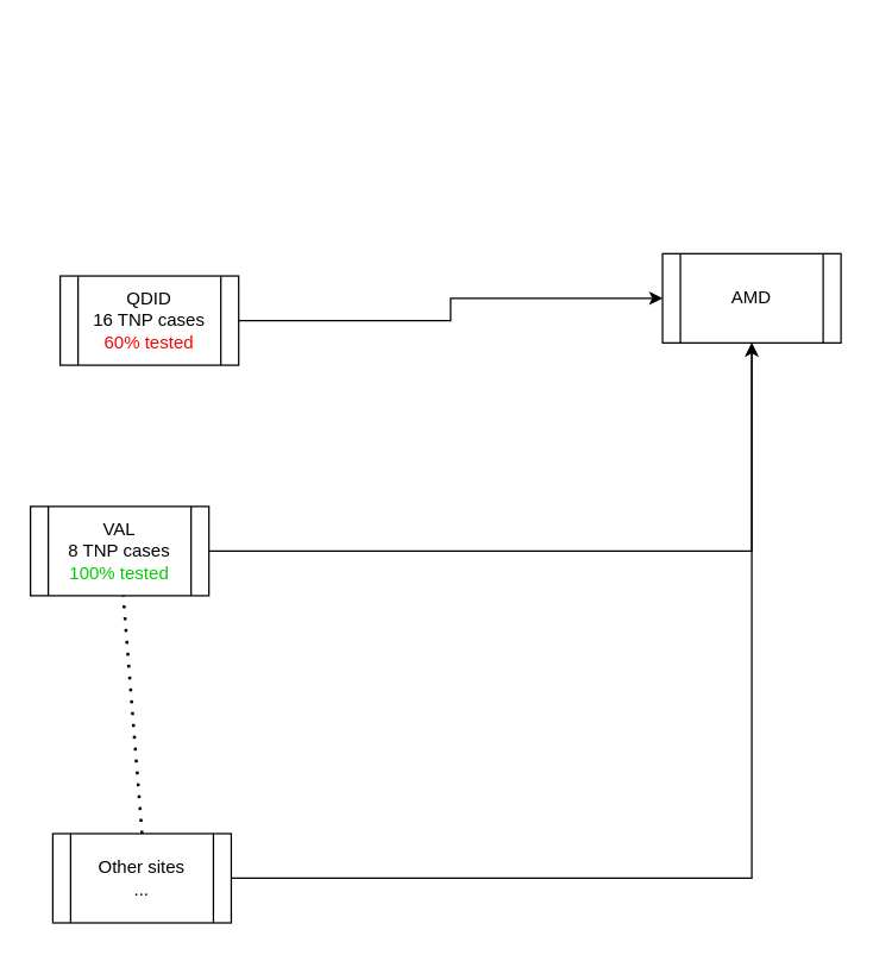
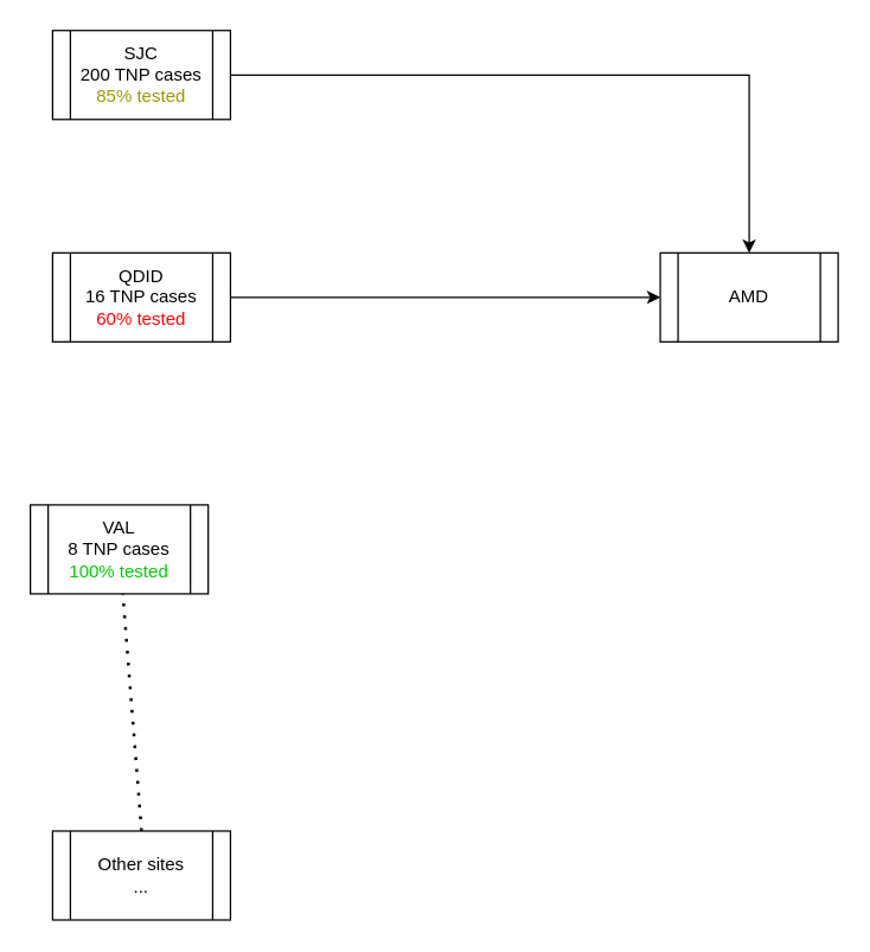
  <mxCell id="0" />
  <mxCell id="1" parent="0" />
+ <mxCell id="2" style="edgeStyle=orthogonalEdgeStyle;rounded=0;orthogonalLoop=1;jettySize=auto;html=1;" edge="1" parent="1" source="3" target="8"><mxGeometry relative="1" as="geometry" /></mxCell>
+ <mxCell id="3" value="SJC&lt;br&gt;200 TNP cases&lt;br&gt;&lt;font color=&quot;#999900&quot;&gt;85% tested&lt;/font&gt;" style="shape=process;whiteSpace=wrap;html=1;backgroundOutline=1;" vertex="1" parent="1"><mxGeometry x="35" y="20" width="120" height="60" as="geometry" /></mxCell>
  <mxCell id="4" style="edgeStyle=orthogonalEdgeStyle;rounded=0;orthogonalLoop=1;jettySize=auto;html=1;entryX=0;entryY=0.5;entryDx=0;entryDy=0;" edge="1" parent="1" source="5" target="8"><mxGeometry relative="1" as="geometry" /></mxCell>
- <mxCell id="5" value="QDID&lt;br&gt;16 TNP cases&lt;br&gt;&lt;font color=&quot;#ff0000&quot;&gt;60% tested&lt;/font&gt;" style="shape=process;whiteSpace=wrap;html=1;backgroundOutline=1;" vertex="1" parent="1"><mxGeometry x="40" y="185" width="120" height="60" as="geometry" /></mxCell>
- <mxCell id="6" style="edgeStyle=orthogonalEdgeStyle;rounded=0;orthogonalLoop=1;jettySize=auto;html=1;entryX=0.5;entryY=1;entryDx=0;entryDy=0;" edge="1" parent="1" source="7" target="8"><mxGeometry relative="1" as="geometry" /></mxCell>
+ <mxCell id="5" value="QDID&lt;br&gt;16 TNP cases&lt;br&gt;&lt;font color=&quot;#ff0000&quot;&gt;60% tested&lt;/font&gt;" style="shape=process;whiteSpace=wrap;html=1;backgroundOutline=1;" vertex="1" parent="1"><mxGeometry x="35" y="170" width="120" height="60" as="geometry" /></mxCell>
  <mxCell id="7" value="VAL&lt;br&gt;8 TNP cases&lt;br&gt;&lt;font color=&quot;#00cc00&quot;&gt;100% tested&lt;/font&gt;" style="shape=process;whiteSpace=wrap;html=1;backgroundOutline=1;" vertex="1" parent="1"><mxGeometry x="20" y="340" width="120" height="60" as="geometry" /></mxCell>
  <mxCell id="8" value="AMD" style="shape=process;whiteSpace=wrap;html=1;backgroundOutline=1;" vertex="1" parent="1"><mxGeometry x="445" y="170" width="120" height="60" as="geometry" /></mxCell>
  <mxCell id="9" value="" style="endArrow=none;dashed=1;html=1;dashPattern=1 3;strokeWidth=2;" edge="1" parent="1" target="7"><mxGeometry width="50" height="50" relative="1" as="geometry"><mxPoint x="95" y="560" as="sourcePoint" /><mxPoint x="405" y="410" as="targetPoint" /></mxGeometry></mxCell>
- <mxCell id="10" style="edgeStyle=orthogonalEdgeStyle;rounded=0;orthogonalLoop=1;jettySize=auto;html=1;entryX=0.5;entryY=1;entryDx=0;entryDy=0;" edge="1" parent="1" source="11" target="8"><mxGeometry relative="1" as="geometry" /></mxCell>
  <mxCell id="11" value="Other sites&lt;br&gt;..." style="shape=process;whiteSpace=wrap;html=1;backgroundOutline=1;" vertex="1" parent="1"><mxGeometry x="35" y="560" width="120" height="60" as="geometry" /></mxCell>
